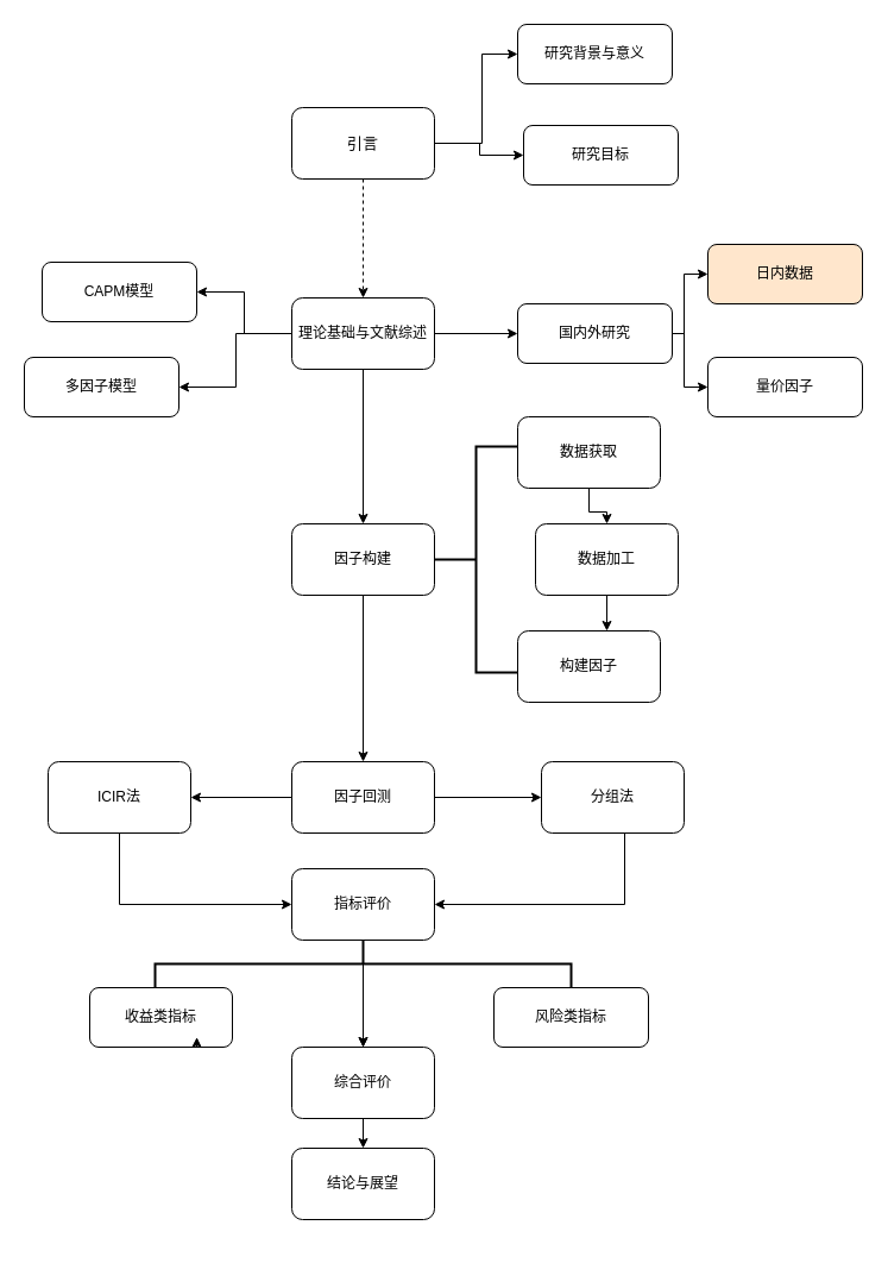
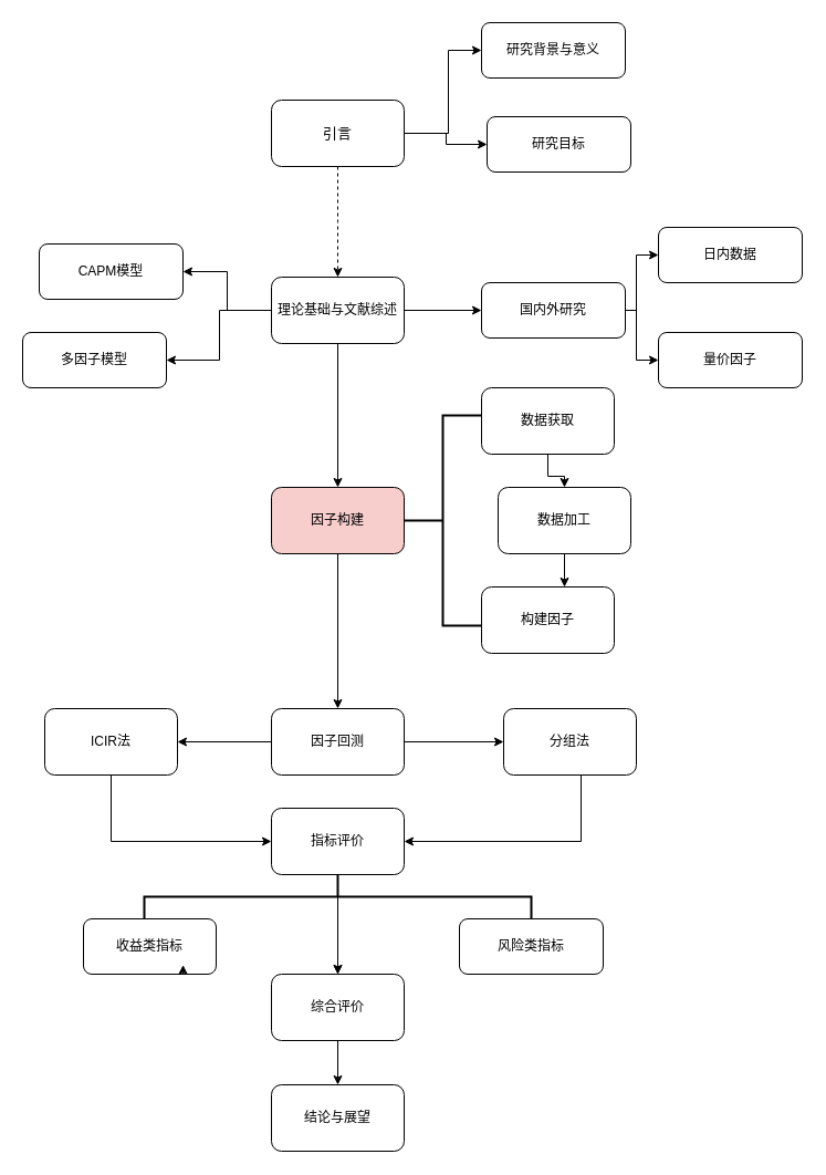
  <mxCell id="0" />
  <mxCell id="1" parent="0" />
  <mxCell id="2" value="" style="edgeStyle=elbowEdgeStyle;rounded=0;orthogonalLoop=1;jettySize=auto;html=1;entryX=0;entryY=0.5;entryDx=0;entryDy=0;exitX=1;exitY=0.5;exitDx=0;exitDy=0;" edge="1" parent="1" source="4" target="5"><mxGeometry relative="1" as="geometry"><Array as="points"><mxPoint x="405" y="90" /></Array></mxGeometry></mxCell>
  <mxCell id="3" value="" style="edgeStyle=elbowEdgeStyle;rounded=0;orthogonalLoop=1;jettySize=auto;html=1;dashed=1;" edge="1" parent="1" source="4" target="11"><mxGeometry relative="1" as="geometry" /></mxCell>
  <mxCell id="4" value="&lt;font style=&quot;font-size: 13px&quot;&gt;引言&lt;/font&gt;" style="rounded=1;whiteSpace=wrap;html=1;" parent="1" vertex="1"><mxGeometry x="245" y="90" width="120" height="60" as="geometry" /></mxCell>
  <mxCell id="5" value="研究背景与意义" style="whiteSpace=wrap;html=1;rounded=1;" vertex="1" parent="1"><mxGeometry x="435" y="20" width="130" height="50" as="geometry" /></mxCell>
  <mxCell id="6" value="" style="edgeStyle=elbowEdgeStyle;rounded=0;orthogonalLoop=1;jettySize=auto;html=1;exitX=1;exitY=0.5;exitDx=0;exitDy=0;entryX=0;entryY=0.5;entryDx=0;entryDy=0;" edge="1" parent="1" source="4" target="7"><mxGeometry relative="1" as="geometry"><mxPoint x="375" y="250" as="targetPoint" /></mxGeometry></mxCell>
  <mxCell id="7" value="研究目标" style="whiteSpace=wrap;html=1;rounded=1;" vertex="1" parent="1"><mxGeometry x="440" y="105" width="130" height="50" as="geometry" /></mxCell>
  <mxCell id="8" value="" style="edgeStyle=elbowEdgeStyle;rounded=0;orthogonalLoop=1;jettySize=auto;html=1;entryX=1;entryY=0.5;entryDx=0;entryDy=0;" edge="1" parent="1" source="11" target="12"><mxGeometry relative="1" as="geometry" /></mxCell>
  <mxCell id="9" value="" style="edgeStyle=none;rounded=0;orthogonalLoop=1;jettySize=auto;html=1;" edge="1" parent="1" source="11" target="16"><mxGeometry relative="1" as="geometry" /></mxCell>
  <mxCell id="10" value="" style="edgeStyle=orthogonalEdgeStyle;rounded=0;orthogonalLoop=1;jettySize=auto;html=1;" edge="1" parent="1" source="11" target="21"><mxGeometry relative="1" as="geometry" /></mxCell>
  <mxCell id="11" value="理论基础与文献综述" style="rounded=1;whiteSpace=wrap;html=1;" vertex="1" parent="1"><mxGeometry x="245" y="250" width="120" height="60" as="geometry" /></mxCell>
  <mxCell id="12" value="CAPM模型" style="whiteSpace=wrap;html=1;rounded=1;" vertex="1" parent="1"><mxGeometry x="35" y="220" width="130" height="50" as="geometry" /></mxCell>
  <mxCell id="13" value="多因子模型" style="whiteSpace=wrap;html=1;rounded=1;" vertex="1" parent="1"><mxGeometry x="20" y="300" width="130" height="50" as="geometry" /></mxCell>
  <mxCell id="14" value="" style="edgeStyle=elbowEdgeStyle;rounded=0;orthogonalLoop=1;jettySize=auto;html=1;entryX=1;entryY=0.5;entryDx=0;entryDy=0;exitX=0;exitY=0.5;exitDx=0;exitDy=0;" edge="1" parent="1" source="11" target="13"><mxGeometry relative="1" as="geometry"><mxPoint x="255" y="280" as="sourcePoint" /><mxPoint x="175" y="255" as="targetPoint" /></mxGeometry></mxCell>
  <mxCell id="15" value="" style="edgeStyle=orthogonalEdgeStyle;rounded=0;orthogonalLoop=1;jettySize=auto;html=1;" edge="1" parent="1" source="16" target="18"><mxGeometry relative="1" as="geometry"><Array as="points"><mxPoint x="575" y="280" /><mxPoint x="575" y="325" /></Array></mxGeometry></mxCell>
  <mxCell id="16" value="国内外研究" style="whiteSpace=wrap;html=1;rounded=1;" vertex="1" parent="1"><mxGeometry x="435" y="255" width="130" height="50" as="geometry" /></mxCell>
- <mxCell id="17" value="日内数据" style="whiteSpace=wrap;html=1;rounded=1;fillColor=#ffe6cc;" vertex="1" parent="1"><mxGeometry x="595" y="205" width="130" height="50" as="geometry" /></mxCell>
+ <mxCell id="17" value="日内数据" style="whiteSpace=wrap;html=1;rounded=1;" vertex="1" parent="1"><mxGeometry x="595" y="205" width="130" height="50" as="geometry" /></mxCell>
  <mxCell id="18" value="量价因子" style="whiteSpace=wrap;html=1;rounded=1;" vertex="1" parent="1"><mxGeometry x="595" y="300" width="130" height="50" as="geometry" /></mxCell>
  <mxCell id="19" value="" style="edgeStyle=orthogonalEdgeStyle;rounded=0;orthogonalLoop=1;jettySize=auto;html=1;entryX=0;entryY=0.5;entryDx=0;entryDy=0;" edge="1" parent="1" target="17"><mxGeometry relative="1" as="geometry"><mxPoint x="575" y="290" as="sourcePoint" /><mxPoint x="595" y="245" as="targetPoint" /><Array as="points"><mxPoint x="575" y="230" /></Array></mxGeometry></mxCell>
  <mxCell id="20" value="" style="edgeStyle=orthogonalEdgeStyle;rounded=0;orthogonalLoop=1;jettySize=auto;html=1;" edge="1" parent="1" source="21" target="30"><mxGeometry relative="1" as="geometry" /></mxCell>
- <mxCell id="21" value="因子构建" style="rounded=1;whiteSpace=wrap;html=1;" vertex="1" parent="1"><mxGeometry x="245" y="440" width="120" height="60" as="geometry" /></mxCell>
+ <mxCell id="21" value="因子构建" style="rounded=1;whiteSpace=wrap;html=1;fillColor=#f8cecc;" vertex="1" parent="1"><mxGeometry x="245" y="440" width="120" height="60" as="geometry" /></mxCell>
  <mxCell id="22" value="" style="edgeStyle=orthogonalEdgeStyle;rounded=0;orthogonalLoop=1;jettySize=auto;html=1;" edge="1" parent="1" source="23" target="25"><mxGeometry relative="1" as="geometry" /></mxCell>
  <mxCell id="23" value="数据获取" style="rounded=1;whiteSpace=wrap;html=1;" vertex="1" parent="1"><mxGeometry x="435" y="350" width="120" height="60" as="geometry" /></mxCell>
  <mxCell id="24" value="" style="edgeStyle=orthogonalEdgeStyle;rounded=0;orthogonalLoop=1;jettySize=auto;html=1;" edge="1" parent="1" source="25" target="26"><mxGeometry relative="1" as="geometry"><Array as="points"><mxPoint x="495" y="500" /><mxPoint x="495" y="500" /></Array></mxGeometry></mxCell>
  <mxCell id="25" value="数据加工" style="rounded=1;whiteSpace=wrap;html=1;" vertex="1" parent="1"><mxGeometry x="450" y="440" width="120" height="60" as="geometry" /></mxCell>
  <mxCell id="26" value="构建因子" style="rounded=1;whiteSpace=wrap;html=1;" vertex="1" parent="1"><mxGeometry x="435" y="530" width="120" height="60" as="geometry" /></mxCell>
  <mxCell id="27" value="" style="strokeWidth=2;html=1;shape=mxgraph.flowchart.annotation_2;align=left;labelPosition=right;pointerEvents=1;" vertex="1" parent="1"><mxGeometry x="365" y="375" width="70" height="190" as="geometry" /></mxCell>
  <mxCell id="28" value="" style="edgeStyle=orthogonalEdgeStyle;rounded=0;orthogonalLoop=1;jettySize=auto;html=1;" edge="1" parent="1" source="30" target="31"><mxGeometry relative="1" as="geometry" /></mxCell>
  <mxCell id="29" value="" style="edgeStyle=orthogonalEdgeStyle;rounded=0;orthogonalLoop=1;jettySize=auto;html=1;" edge="1" parent="1" source="30" target="32"><mxGeometry relative="1" as="geometry" /></mxCell>
  <mxCell id="30" value="因子回测" style="rounded=1;whiteSpace=wrap;html=1;" vertex="1" parent="1"><mxGeometry x="245" y="640" width="120" height="60" as="geometry" /></mxCell>
  <mxCell id="31" value="ICIR法&lt;span style=&quot;color: rgba(0 , 0 , 0 , 0) ; font-family: monospace ; font-size: 0px&quot;&gt;%3CmxGraphModel%3E%3Croot%3E%3CmxCell%20id%3D%220%22%2F%3E%3CmxCell%20id%3D%221%22%20parent%3D%220%22%2F%3E%3CmxCell%20id%3D%222%22%20value%3D%22%E6%95%B0%E6%8D%AE%E8%8E%B7%E5%8F%96%22%20style%3D%22rounded%3D1%3BwhiteSpace%3Dwrap%3Bhtml%3D1%3B%22%20vertex%3D%221%22%20parent%3D%221%22%3E%3CmxGeometry%20x%3D%22530%22%20y%3D%22340%22%20width%3D%22120%22%20height%3D%2260%22%20as%3D%22geometry%22%2F%3E%3C%2FmxCell%3E%3C%2Froot%3E%3C%2FmxGraphModel%3E&lt;/span&gt;" style="rounded=1;whiteSpace=wrap;html=1;" vertex="1" parent="1"><mxGeometry x="40" y="640" width="120" height="60" as="geometry" /></mxCell>
  <mxCell id="32" value="分组法" style="rounded=1;whiteSpace=wrap;html=1;" vertex="1" parent="1"><mxGeometry x="455" y="640" width="120" height="60" as="geometry" /></mxCell>
  <mxCell id="33" value="" style="edgeStyle=orthogonalEdgeStyle;rounded=0;orthogonalLoop=1;jettySize=auto;html=1;" edge="1" parent="1" source="34" target="43"><mxGeometry relative="1" as="geometry" /></mxCell>
  <mxCell id="34" value="指标评价" style="rounded=1;whiteSpace=wrap;html=1;" vertex="1" parent="1"><mxGeometry x="245" y="730" width="120" height="60" as="geometry" /></mxCell>
  <mxCell id="35" style="edgeStyle=elbowEdgeStyle;rounded=0;orthogonalLoop=1;jettySize=auto;html=1;exitX=0.5;exitY=1;exitDx=0;exitDy=0;entryX=0;entryY=0.5;entryDx=0;entryDy=0;" edge="1" parent="1" source="31" target="34"><mxGeometry relative="1" as="geometry"><mxPoint x="105" y="700" as="sourcePoint" /><mxPoint x="175" y="775" as="targetPoint" /><Array as="points"><mxPoint x="100" y="770" /><mxPoint x="95" y="740" /><mxPoint x="135" y="740" /></Array></mxGeometry></mxCell>
  <mxCell id="36" style="edgeStyle=elbowEdgeStyle;rounded=0;orthogonalLoop=1;jettySize=auto;html=1;exitX=0.5;exitY=1;exitDx=0;exitDy=0;entryX=1;entryY=0.5;entryDx=0;entryDy=0;" edge="1" parent="1" source="32" target="34"><mxGeometry relative="1" as="geometry"><mxPoint x="110" y="710" as="sourcePoint" /><mxPoint x="375" y="770" as="targetPoint" /><Array as="points"><mxPoint x="525" y="740" /><mxPoint x="105" y="750" /><mxPoint x="145" y="750" /></Array></mxGeometry></mxCell>
  <mxCell id="37" value="" style="edgeStyle=orthogonalEdgeStyle;rounded=0;orthogonalLoop=1;jettySize=auto;html=1;" edge="1" parent="1" source="38" target="43"><mxGeometry relative="1" as="geometry" /></mxCell>
  <mxCell id="38" value="" style="strokeWidth=2;html=1;shape=mxgraph.flowchart.annotation_2;align=left;labelPosition=right;pointerEvents=1;direction=south;" vertex="1" parent="1"><mxGeometry x="130" y="790" width="350" height="40" as="geometry" /></mxCell>
  <mxCell id="39" value="收益类指标" style="rounded=1;whiteSpace=wrap;html=1;" vertex="1" parent="1"><mxGeometry x="75" y="830" width="120" height="50" as="geometry" /></mxCell>
  <mxCell id="40" value="风险类指标" style="rounded=1;whiteSpace=wrap;html=1;" vertex="1" parent="1"><mxGeometry x="415" y="830" width="130" height="50" as="geometry" /></mxCell>
  <mxCell id="41" style="edgeStyle=orthogonalEdgeStyle;rounded=0;orthogonalLoop=1;jettySize=auto;html=1;exitX=0.75;exitY=1;exitDx=0;exitDy=0;entryX=0.751;entryY=0.833;entryDx=0;entryDy=0;entryPerimeter=0;" edge="1" parent="1" source="39" target="39"><mxGeometry relative="1" as="geometry" /></mxCell>
  <mxCell id="42" value="" style="edgeStyle=orthogonalEdgeStyle;rounded=0;orthogonalLoop=1;jettySize=auto;html=1;" edge="1" parent="1" source="43" target="44"><mxGeometry relative="1" as="geometry" /></mxCell>
  <mxCell id="43" value="综合评价" style="rounded=1;whiteSpace=wrap;html=1;" vertex="1" parent="1"><mxGeometry x="245" y="880" width="120" height="60" as="geometry" /></mxCell>
- <mxCell id="44" value="结论与展望" style="rounded=1;whiteSpace=wrap;html=1;" vertex="1" parent="1"><mxGeometry x="245" y="965" width="120" height="60" as="geometry" /></mxCell>
+ <mxCell id="44" value="结论与展望" style="rounded=1;whiteSpace=wrap;html=1;" vertex="1" parent="1"><mxGeometry x="245" y="980" width="120" height="60" as="geometry" /></mxCell>
